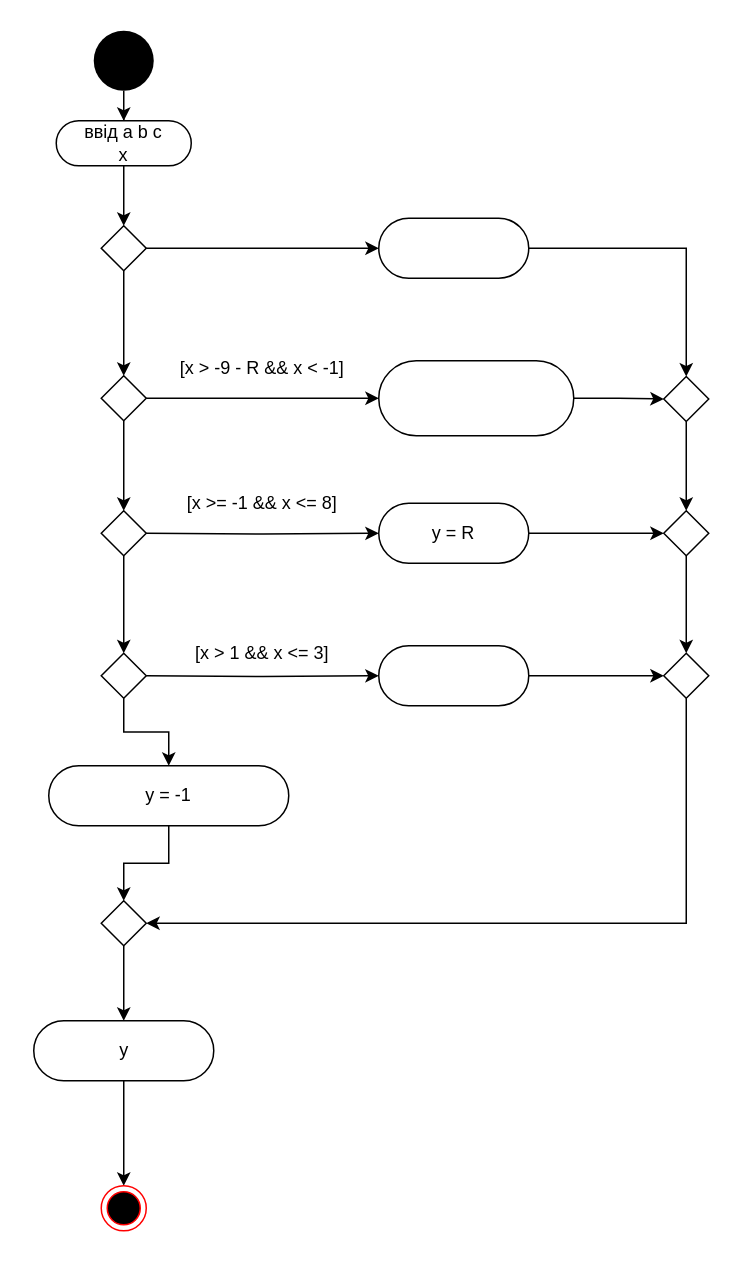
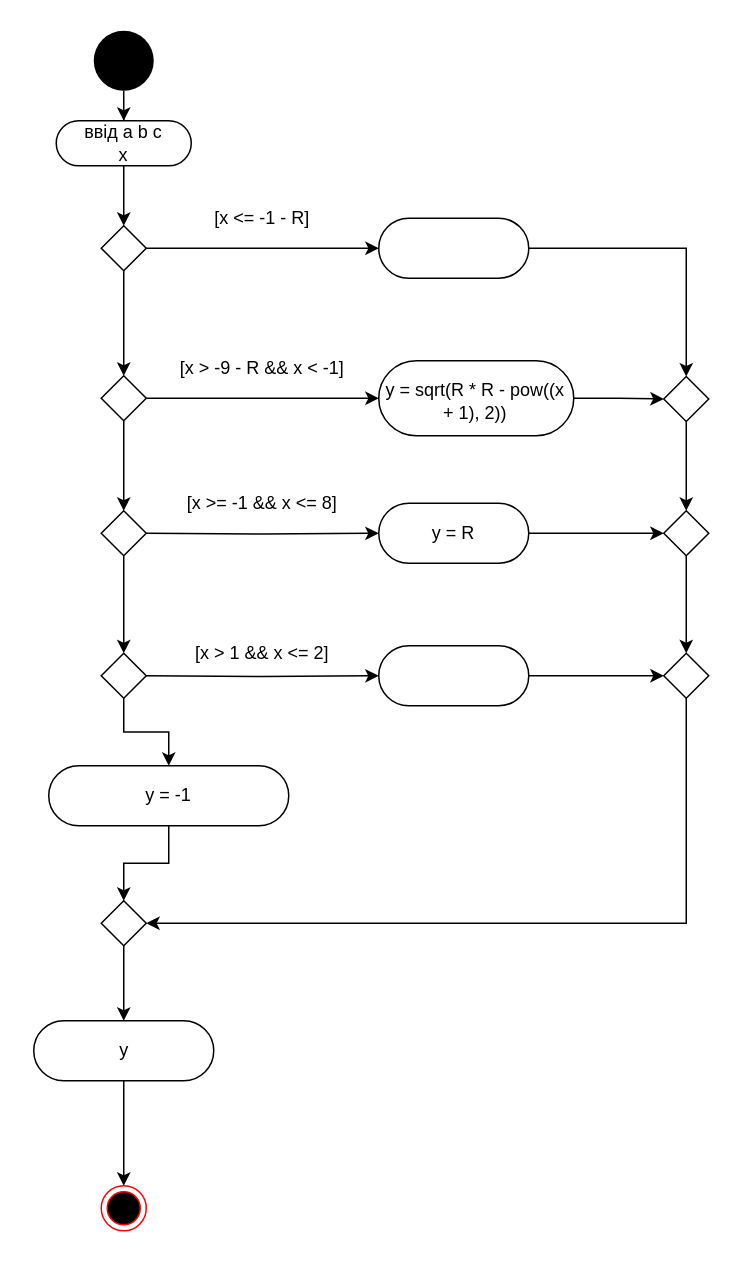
  <mxCell id="0" />
  <mxCell id="1" parent="0" />
  <mxCell id="2" style="edgeStyle=orthogonalEdgeStyle;rounded=0;orthogonalLoop=1;jettySize=auto;html=1;entryX=0.5;entryY=0;entryDx=0;entryDy=0;" parent="1" source="3" target="6" edge="1"><mxGeometry relative="1" as="geometry" /></mxCell>
  <mxCell id="3" value="" style="ellipse;whiteSpace=wrap;html=1;aspect=fixed;fillColor=#000000;strokeColor=none;" parent="1" vertex="1"><mxGeometry x="62" y="20" width="40" height="40" as="geometry" /></mxCell>
  <mxCell id="4" value="" style="rounded=1;whiteSpace=wrap;html=1;arcSize=50;" parent="1" vertex="1"><mxGeometry x="37" y="80" width="90" height="30" as="geometry" /></mxCell>
  <mxCell id="5" style="edgeStyle=orthogonalEdgeStyle;rounded=0;orthogonalLoop=1;jettySize=auto;html=1;entryX=0.5;entryY=0;entryDx=0;entryDy=0;" parent="1" source="6" target="9" edge="1"><mxGeometry relative="1" as="geometry" /></mxCell>
  <mxCell id="6" value="ввід a b c x" style="text;html=1;align=center;verticalAlign=middle;whiteSpace=wrap;rounded=0;" parent="1" vertex="1"><mxGeometry x="52" y="80" width="60" height="30" as="geometry" /></mxCell>
  <mxCell id="7" style="edgeStyle=orthogonalEdgeStyle;rounded=0;orthogonalLoop=1;jettySize=auto;html=1;entryX=0;entryY=0.5;entryDx=0;entryDy=0;" parent="1" source="9" target="11" edge="1"><mxGeometry relative="1" as="geometry" /></mxCell>
  <mxCell id="8" style="edgeStyle=orthogonalEdgeStyle;rounded=0;orthogonalLoop=1;jettySize=auto;html=1;entryX=0.5;entryY=0;entryDx=0;entryDy=0;" parent="1" source="9" target="16" edge="1"><mxGeometry relative="1" as="geometry" /></mxCell>
  <mxCell id="9" value="" style="rhombus;whiteSpace=wrap;html=1;" parent="1" vertex="1"><mxGeometry x="67" y="150" width="30" height="30" as="geometry" /></mxCell>
  <mxCell id="10" style="edgeStyle=orthogonalEdgeStyle;rounded=0;orthogonalLoop=1;jettySize=auto;html=1;entryX=0.5;entryY=0;entryDx=0;entryDy=0;" edge="1" parent="1" source="11" target="40"><mxGeometry relative="1" as="geometry" /></mxCell>
  <mxCell id="11" value="" style="rounded=1;whiteSpace=wrap;html=1;arcSize=50;" parent="1" vertex="1"><mxGeometry x="252" y="145" width="100" height="40" as="geometry" /></mxCell>
+ <mxCell id="12" value="[x &amp;lt;= -1 - R]" style="text;html=1;align=center;verticalAlign=middle;whiteSpace=wrap;rounded=0;" parent="1" vertex="1"><mxGeometry x="127" y="130" width="95" height="30" as="geometry" /></mxCell>
  <mxCell id="13" value="[x &amp;gt; -9 - R &amp;amp;&amp;amp; x &amp;lt; -1]" style="text;html=1;align=center;verticalAlign=middle;whiteSpace=wrap;rounded=0;" parent="1" vertex="1"><mxGeometry x="117" y="230" width="115" height="30" as="geometry" /></mxCell>
  <mxCell id="14" style="edgeStyle=orthogonalEdgeStyle;rounded=0;orthogonalLoop=1;jettySize=auto;html=1;entryX=0;entryY=0.5;entryDx=0;entryDy=0;" parent="1" source="16" target="18" edge="1"><mxGeometry relative="1" as="geometry" /></mxCell>
  <mxCell id="15" style="edgeStyle=orthogonalEdgeStyle;rounded=0;orthogonalLoop=1;jettySize=auto;html=1;entryX=0.5;entryY=0;entryDx=0;entryDy=0;" edge="1" parent="1" source="16" target="25"><mxGeometry relative="1" as="geometry" /></mxCell>
  <mxCell id="16" value="" style="rhombus;whiteSpace=wrap;html=1;" parent="1" vertex="1"><mxGeometry x="67" y="250" width="30" height="30" as="geometry" /></mxCell>
  <mxCell id="17" style="edgeStyle=orthogonalEdgeStyle;rounded=0;orthogonalLoop=1;jettySize=auto;html=1;entryX=0;entryY=0.5;entryDx=0;entryDy=0;" edge="1" parent="1" source="18" target="40"><mxGeometry relative="1" as="geometry" /></mxCell>
  <mxCell id="18" value="" style="rounded=1;whiteSpace=wrap;html=1;arcSize=50;" parent="1" vertex="1"><mxGeometry x="252" y="240" width="130" height="50" as="geometry" /></mxCell>
+ <mxCell id="19" value="y = sqrt(R * R - pow((x + 1), 2))" style="text;html=1;align=center;verticalAlign=middle;whiteSpace=wrap;rounded=0;" parent="1" vertex="1"><mxGeometry x="253.5" y="254" width="125" height="25" as="geometry" /></mxCell>
  <mxCell id="20" style="edgeStyle=orthogonalEdgeStyle;rounded=0;orthogonalLoop=1;jettySize=auto;html=1;entryX=0.5;entryY=0;entryDx=0;entryDy=0;" edge="1" parent="1" source="21" target="23"><mxGeometry relative="1" as="geometry" /></mxCell>
  <mxCell id="21" value="" style="rounded=1;whiteSpace=wrap;html=1;arcSize=50;" parent="1" vertex="1"><mxGeometry x="22" y="680" width="120" height="40" as="geometry" /></mxCell>
  <mxCell id="22" value="y" style="text;html=1;align=center;verticalAlign=middle;whiteSpace=wrap;rounded=0;" parent="1" vertex="1"><mxGeometry x="20.75" y="685" width="122.5" height="30" as="geometry" /></mxCell>
  <mxCell id="23" value="" style="ellipse;html=1;shape=endState;fillColor=#000000;strokeColor=#ff0000;" parent="1" vertex="1"><mxGeometry x="67" y="790" width="30" height="30" as="geometry" /></mxCell>
  <mxCell id="24" style="edgeStyle=orthogonalEdgeStyle;rounded=0;orthogonalLoop=1;jettySize=auto;html=1;entryX=0.5;entryY=0;entryDx=0;entryDy=0;" edge="1" parent="1" source="25" target="31"><mxGeometry relative="1" as="geometry" /></mxCell>
  <mxCell id="25" value="" style="rhombus;whiteSpace=wrap;html=1;" vertex="1" parent="1"><mxGeometry x="67" y="340" width="30" height="30" as="geometry" /></mxCell>
  <mxCell id="26" style="edgeStyle=orthogonalEdgeStyle;rounded=0;orthogonalLoop=1;jettySize=auto;html=1;entryX=0;entryY=0.5;entryDx=0;entryDy=0;" edge="1" parent="1" target="28"><mxGeometry relative="1" as="geometry"><mxPoint x="97" y="355" as="sourcePoint" /></mxGeometry></mxCell>
  <mxCell id="27" style="edgeStyle=orthogonalEdgeStyle;rounded=0;orthogonalLoop=1;jettySize=auto;html=1;entryX=0;entryY=0.5;entryDx=0;entryDy=0;" edge="1" parent="1" source="28" target="42"><mxGeometry relative="1" as="geometry" /></mxCell>
  <mxCell id="28" value="" style="rounded=1;whiteSpace=wrap;html=1;arcSize=50;" vertex="1" parent="1"><mxGeometry x="252" y="335" width="100" height="40" as="geometry" /></mxCell>
  <mxCell id="29" value="y = R" style="text;html=1;align=center;verticalAlign=middle;whiteSpace=wrap;rounded=0;" vertex="1" parent="1"><mxGeometry x="267" y="345" width="70" height="20" as="geometry" /></mxCell>
  <mxCell id="30" style="edgeStyle=orthogonalEdgeStyle;rounded=0;orthogonalLoop=1;jettySize=auto;html=1;entryX=0.5;entryY=0;entryDx=0;entryDy=0;" edge="1" parent="1" source="31" target="38"><mxGeometry relative="1" as="geometry" /></mxCell>
  <mxCell id="31" value="" style="rhombus;whiteSpace=wrap;html=1;" vertex="1" parent="1"><mxGeometry x="67" y="435" width="30" height="30" as="geometry" /></mxCell>
  <mxCell id="32" style="edgeStyle=orthogonalEdgeStyle;rounded=0;orthogonalLoop=1;jettySize=auto;html=1;entryX=0;entryY=0.5;entryDx=0;entryDy=0;" edge="1" parent="1" target="34"><mxGeometry relative="1" as="geometry"><mxPoint x="97" y="450" as="sourcePoint" /></mxGeometry></mxCell>
  <mxCell id="33" style="edgeStyle=orthogonalEdgeStyle;rounded=0;orthogonalLoop=1;jettySize=auto;html=1;entryX=0;entryY=0.5;entryDx=0;entryDy=0;" edge="1" parent="1" source="34" target="44"><mxGeometry relative="1" as="geometry" /></mxCell>
  <mxCell id="34" value="" style="rounded=1;whiteSpace=wrap;html=1;arcSize=50;" vertex="1" parent="1"><mxGeometry x="252" y="430" width="100" height="40" as="geometry" /></mxCell>
  <mxCell id="35" value="[x &amp;gt;= -1 &amp;amp;&amp;amp; x &amp;lt;= 8]" style="text;html=1;align=center;verticalAlign=middle;whiteSpace=wrap;rounded=0;" vertex="1" parent="1"><mxGeometry x="117" y="320" width="115" height="30" as="geometry" /></mxCell>
- <mxCell id="36" value="[x &amp;gt; 1 &amp;amp;&amp;amp; x &amp;lt;= 3]" style="text;html=1;align=center;verticalAlign=middle;whiteSpace=wrap;rounded=0;" vertex="1" parent="1"><mxGeometry x="117" y="420" width="115" height="30" as="geometry" /></mxCell>
+ <mxCell id="36" value="[x &amp;gt; 1 &amp;amp;&amp;amp; x &amp;lt;= 2]" style="text;html=1;align=center;verticalAlign=middle;whiteSpace=wrap;rounded=0;" vertex="1" parent="1"><mxGeometry x="117" y="420" width="115" height="30" as="geometry" /></mxCell>
  <mxCell id="37" style="edgeStyle=orthogonalEdgeStyle;rounded=0;orthogonalLoop=1;jettySize=auto;html=1;entryX=0.5;entryY=0;entryDx=0;entryDy=0;" edge="1" parent="1" source="38" target="46"><mxGeometry relative="1" as="geometry" /></mxCell>
  <mxCell id="38" value="y = -1" style="rounded=1;whiteSpace=wrap;html=1;arcSize=50;" vertex="1" parent="1"><mxGeometry x="32" y="510" width="160" height="40" as="geometry" /></mxCell>
  <mxCell id="39" style="edgeStyle=orthogonalEdgeStyle;rounded=0;orthogonalLoop=1;jettySize=auto;html=1;entryX=0.5;entryY=0;entryDx=0;entryDy=0;" edge="1" parent="1" source="40" target="42"><mxGeometry relative="1" as="geometry" /></mxCell>
  <mxCell id="40" value="" style="rhombus;whiteSpace=wrap;html=1;" vertex="1" parent="1"><mxGeometry x="442" y="250.5" width="30" height="30" as="geometry" /></mxCell>
  <mxCell id="41" style="edgeStyle=orthogonalEdgeStyle;rounded=0;orthogonalLoop=1;jettySize=auto;html=1;entryX=0.5;entryY=0;entryDx=0;entryDy=0;" edge="1" parent="1" source="42" target="44"><mxGeometry relative="1" as="geometry" /></mxCell>
  <mxCell id="42" value="" style="rhombus;whiteSpace=wrap;html=1;" vertex="1" parent="1"><mxGeometry x="442" y="340" width="30" height="30" as="geometry" /></mxCell>
  <mxCell id="43" style="edgeStyle=orthogonalEdgeStyle;rounded=0;orthogonalLoop=1;jettySize=auto;html=1;entryX=1;entryY=0.5;entryDx=0;entryDy=0;" edge="1" parent="1" source="44" target="46"><mxGeometry relative="1" as="geometry"><Array as="points"><mxPoint x="457" y="615" /></Array></mxGeometry></mxCell>
  <mxCell id="44" value="" style="rhombus;whiteSpace=wrap;html=1;" vertex="1" parent="1"><mxGeometry x="442" y="435" width="30" height="30" as="geometry" /></mxCell>
  <mxCell id="45" style="edgeStyle=orthogonalEdgeStyle;rounded=0;orthogonalLoop=1;jettySize=auto;html=1;entryX=0.5;entryY=0;entryDx=0;entryDy=0;" edge="1" parent="1" source="46" target="21"><mxGeometry relative="1" as="geometry" /></mxCell>
  <mxCell id="46" value="" style="rhombus;whiteSpace=wrap;html=1;" vertex="1" parent="1"><mxGeometry x="67" y="600" width="30" height="30" as="geometry" /></mxCell>
